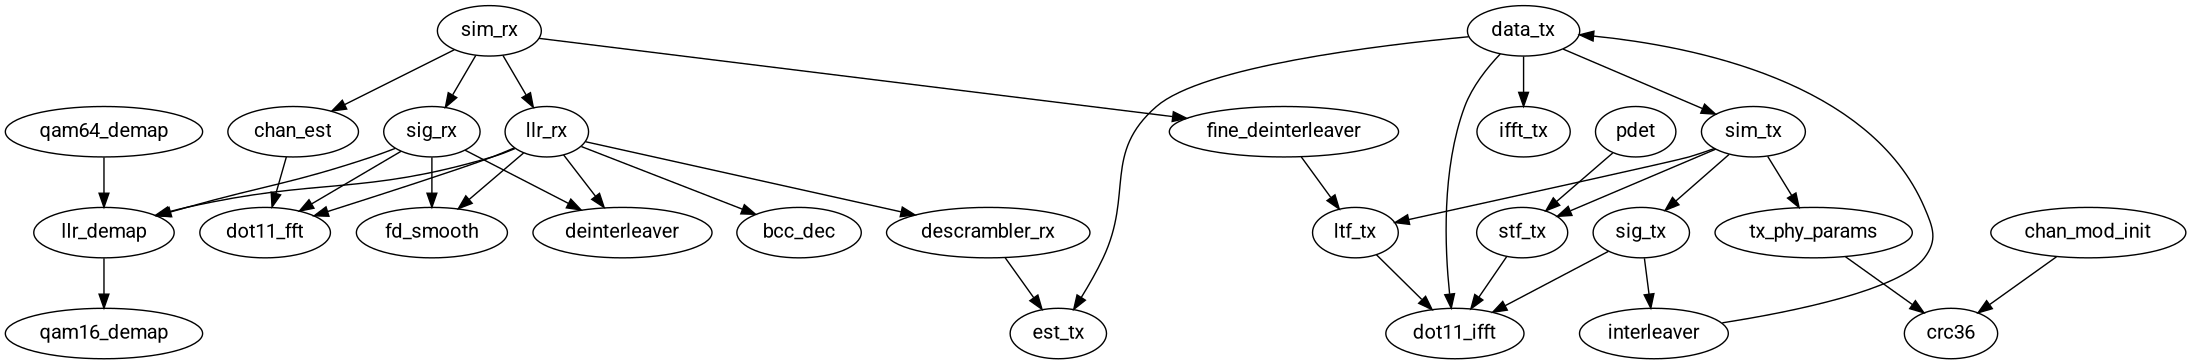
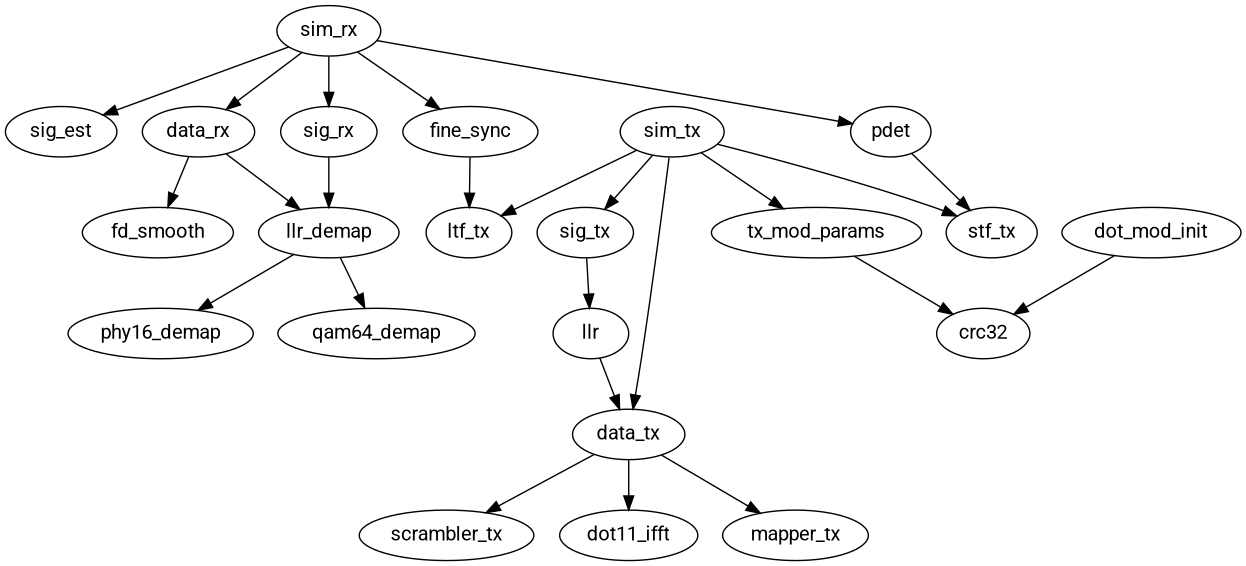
  digraph {
    fontname=Roboto
    node [fontname=Roboto]
    edge [fontname=Roboto]
-   chan_est
-   dot11_fft
-   data_rx [label=llr_rx]
-   bcc_dec
-   deinterleaver
-   descrambler_rx
+   chan_est [label=sig_est]
+   data_rx
    fd_smooth
    llr_demap
-   scrambler_tx [label=est_tx]
-   qam16_demap
+   scrambler_tx
+   qam16_demap [label=phy16_demap]
    qam64_demap
    data_tx
    dot11_ifft
-   mapper_tx [label=ifft_tx]
-   interleaver
-   fine_sync [label=fine_deinterleaver]
+   mapper_tx
+   interleaver [label=llr]
+   fine_sync
    ltf_tx
    pdet
    stf_tx
    sig_rx
    sig_tx
    sim_rx
    sim_tx
-   tx_phy_params
-   crc32 [label=crc36]
-   chan_mod_init
-   chan_est -> dot11_fft
-   data_rx -> dot11_fft
-   data_rx -> bcc_dec
-   data_rx -> deinterleaver
-   data_rx -> descrambler_rx
+   tx_phy_params [label=tx_mod_params]
+   crc32
+   chan_mod_init [label=dot_mod_init]
    data_rx -> fd_smooth
    data_rx -> llr_demap
-   descrambler_rx -> scrambler_tx
    llr_demap -> qam16_demap
-   qam64_demap -> llr_demap
+   llr_demap -> qam64_demap
    data_tx -> scrambler_tx
    data_tx -> dot11_ifft
    data_tx -> mapper_tx
    interleaver -> data_tx
    fine_sync -> ltf_tx
-   ltf_tx -> dot11_ifft
    pdet -> stf_tx
-   stf_tx -> dot11_ifft
-   sig_rx -> dot11_fft
-   sig_rx -> deinterleaver
-   sig_rx -> fd_smooth
    sig_rx -> llr_demap
-   sig_tx -> dot11_ifft
    sig_tx -> interleaver
    sim_rx -> chan_est
    sim_rx -> data_rx
    sim_rx -> fine_sync
+   sim_rx -> pdet
    sim_rx -> sig_rx
-   data_tx -> sim_tx
+   sim_tx -> data_tx
    sim_tx -> ltf_tx
    sim_tx -> stf_tx
    sim_tx -> sig_tx
    sim_tx -> tx_phy_params
    tx_phy_params -> crc32
    chan_mod_init -> crc32
  }
